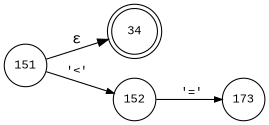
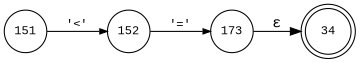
  digraph {
    fontname="Liberation Mono"
    rankdir=LR
    node [fixedsize=true fontname="Liberation Mono" fontsize=11 shape=circle peripheries=1]
    edge [arrowhead=normal arrowsize=.7 fontname="Liberation Mono" fontsize=11]
    n1 [label=34 shape=doublecircle width=.6 peripheries=""]
    n2 [label=151 width=.55]
    n3 [label=152 width=.55]
    n4 [label=173 width=.55]
    n2 -> n3 [label="'<'"]
    n3 -> n4 [label="'='"]
-   n2 -> n1 [label="&epsilon;" arrowhead="" arrowsize="" fontsize=""]
+   n4 -> n1 [label="&epsilon;" arrowhead="" arrowsize="" fontsize=""]
  }
